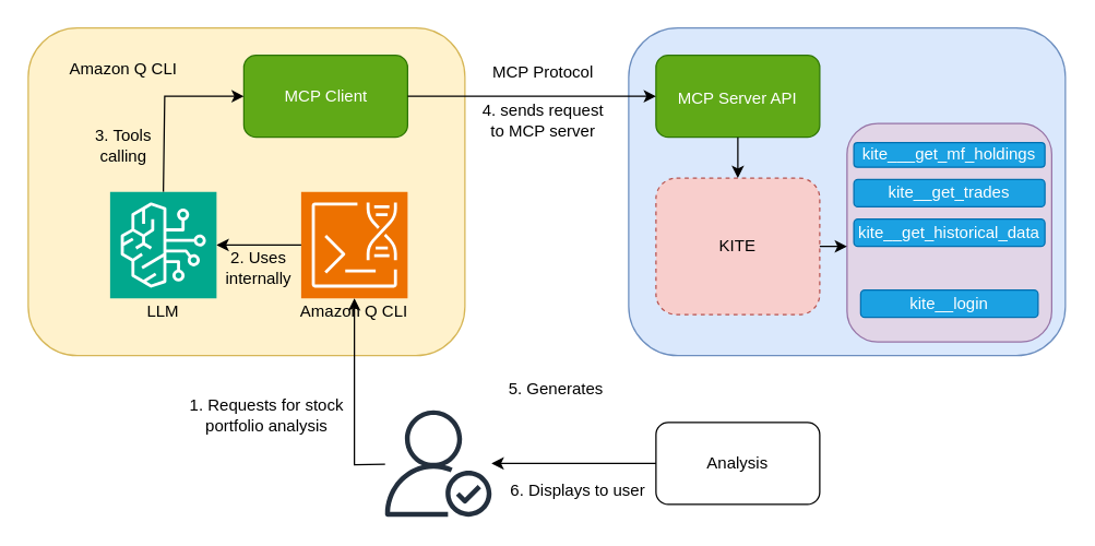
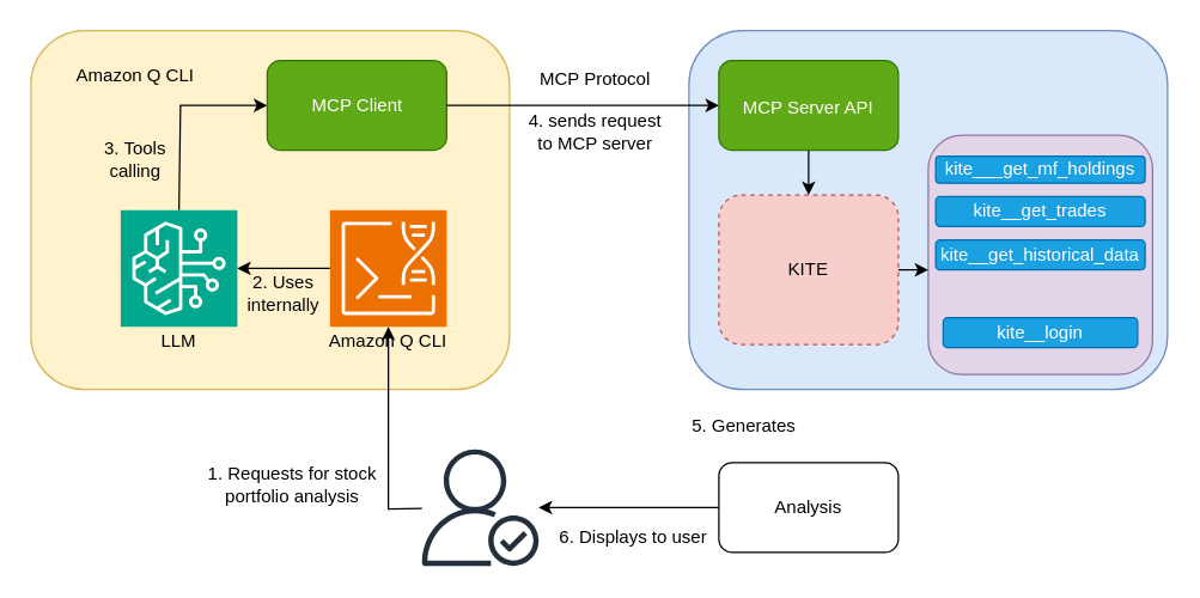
  <mxCell id="0" />
  <mxCell id="1" parent="0" />
  <mxCell id="2" value="" style="rounded=1;whiteSpace=wrap;html=1;fillColor=#fff2cc;strokeColor=#d6b656;" vertex="1" parent="1"><mxGeometry x="20" y="20" width="320" height="240" as="geometry" /></mxCell>
  <mxCell id="3" value="" style="rounded=1;whiteSpace=wrap;html=1;fillColor=#dae8fc;strokeColor=#6c8ebf;" vertex="1" parent="1"><mxGeometry x="460" y="20" width="320" height="240" as="geometry" /></mxCell>
  <mxCell id="4" value="" style="sketch=0;outlineConnect=0;fontColor=#232F3E;gradientColor=none;fillColor=#232F3D;strokeColor=none;dashed=0;verticalLabelPosition=bottom;verticalAlign=top;align=center;html=1;fontSize=12;fontStyle=0;aspect=fixed;pointerEvents=1;shape=mxgraph.aws4.authenticated_user;" vertex="1" parent="1"><mxGeometry x="281.5" y="300" width="78" height="78" as="geometry" /></mxCell>
  <mxCell id="5" value="" style="sketch=0;points=[[0,0,0],[0.25,0,0],[0.5,0,0],[0.75,0,0],[1,0,0],[0,1,0],[0.25,1,0],[0.5,1,0],[0.75,1,0],[1,1,0],[0,0.25,0],[0,0.5,0],[0,0.75,0],[1,0.25,0],[1,0.5,0],[1,0.75,0]];outlineConnect=0;fontColor=#232F3E;fillColor=#ED7100;strokeColor=#ffffff;dashed=0;verticalLabelPosition=bottom;verticalAlign=top;align=center;html=1;fontSize=12;fontStyle=0;aspect=fixed;shape=mxgraph.aws4.resourceIcon;resIcon=mxgraph.aws4.genomics_cli;" vertex="1" parent="1"><mxGeometry x="220" y="140" width="78" height="78" as="geometry" /></mxCell>
  <mxCell id="6" value="" style="sketch=0;points=[[0,0,0],[0.25,0,0],[0.5,0,0],[0.75,0,0],[1,0,0],[0,1,0],[0.25,1,0],[0.5,1,0],[0.75,1,0],[1,1,0],[0,0.25,0],[0,0.5,0],[0,0.75,0],[1,0.25,0],[1,0.5,0],[1,0.75,0]];outlineConnect=0;fontColor=#232F3E;fillColor=#01A88D;strokeColor=#ffffff;dashed=0;verticalLabelPosition=bottom;verticalAlign=top;align=center;html=1;fontSize=12;fontStyle=0;aspect=fixed;shape=mxgraph.aws4.resourceIcon;resIcon=mxgraph.aws4.bedrock;" vertex="1" parent="1"><mxGeometry x="80" y="140" width="78" height="78" as="geometry" /></mxCell>
  <mxCell id="7" value="" style="rounded=1;whiteSpace=wrap;html=1;fillColor=#60a917;strokeColor=#2D7600;fontColor=#ffffff;" vertex="1" parent="1"><mxGeometry x="178" y="40" width="120" height="60" as="geometry" /></mxCell>
  <mxCell id="8" value="" style="rounded=1;whiteSpace=wrap;html=1;fillColor=#60a917;strokeColor=#2D7600;fontColor=#ffffff;" vertex="1" parent="1"><mxGeometry x="480" y="40" width="120" height="60" as="geometry" /></mxCell>
  <mxCell id="9" value="KITE" style="rounded=1;whiteSpace=wrap;html=1;fillColor=#f8cecc;strokeColor=#b85450;dashed=1;" vertex="1" parent="1"><mxGeometry x="480" y="130" width="120" height="100" as="geometry" /></mxCell>
  <mxCell id="10" value="Amazon Q CLI" style="text;strokeColor=none;align=center;fillColor=none;html=1;verticalAlign=middle;whiteSpace=wrap;rounded=0;" vertex="1" parent="1"><mxGeometry x="40" y="40" width="100" height="20" as="geometry" /></mxCell>
  <mxCell id="11" value="Amazon Q CLI" style="text;strokeColor=none;align=center;fillColor=none;html=1;verticalAlign=middle;whiteSpace=wrap;rounded=0;" vertex="1" parent="1"><mxGeometry x="209" y="218" width="100" height="20" as="geometry" /></mxCell>
  <mxCell id="12" value="LLM" style="text;strokeColor=none;align=center;fillColor=none;html=1;verticalAlign=middle;whiteSpace=wrap;rounded=0;" vertex="1" parent="1"><mxGeometry x="69" y="218" width="100" height="20" as="geometry" /></mxCell>
  <mxCell id="13" value="" style="endArrow=classic;html=1;rounded=0;entryX=0.5;entryY=0;entryDx=0;entryDy=0;" edge="1" parent="1" source="4" target="11"><mxGeometry width="50" height="50" relative="1" as="geometry"><mxPoint x="240" y="380" as="sourcePoint" /><mxPoint x="430" y="170" as="targetPoint" /><Array as="points"><mxPoint x="259" y="340" /></Array></mxGeometry></mxCell>
  <mxCell id="14" value="" style="endArrow=classic;html=1;rounded=0;entryX=1;entryY=0.5;entryDx=0;entryDy=0;entryPerimeter=0;" edge="1" parent="1" source="5" target="6"><mxGeometry width="50" height="50" relative="1" as="geometry"><mxPoint x="380" y="220" as="sourcePoint" /><mxPoint x="430" y="170" as="targetPoint" /></mxGeometry></mxCell>
  <mxCell id="15" value="" style="endArrow=classic;html=1;rounded=0;exitX=0.5;exitY=0;exitDx=0;exitDy=0;exitPerimeter=0;entryX=0;entryY=0.5;entryDx=0;entryDy=0;" edge="1" parent="1" source="6" target="7"><mxGeometry width="50" height="50" relative="1" as="geometry"><mxPoint x="380" y="220" as="sourcePoint" /><mxPoint x="430" y="170" as="targetPoint" /><Array as="points"><mxPoint x="120" y="70" /></Array></mxGeometry></mxCell>
  <mxCell id="16" value="" style="endArrow=classic;html=1;rounded=0;exitX=1;exitY=0.5;exitDx=0;exitDy=0;" edge="1" parent="1" source="7" target="8"><mxGeometry width="50" height="50" relative="1" as="geometry"><mxPoint x="380" y="220" as="sourcePoint" /><mxPoint x="430" y="170" as="targetPoint" /></mxGeometry></mxCell>
  <mxCell id="17" value="" style="endArrow=classic;html=1;rounded=0;exitX=0.5;exitY=1;exitDx=0;exitDy=0;entryX=0.5;entryY=0;entryDx=0;entryDy=0;" edge="1" parent="1" source="8" target="9"><mxGeometry width="50" height="50" relative="1" as="geometry"><mxPoint x="380" y="220" as="sourcePoint" /><mxPoint x="430" y="170" as="targetPoint" /></mxGeometry></mxCell>
  <mxCell id="18" value="Analysis" style="rounded=1;whiteSpace=wrap;html=1;" vertex="1" parent="1"><mxGeometry x="480" y="309" width="120" height="60" as="geometry" /></mxCell>
  <mxCell id="19" value="" style="endArrow=classic;html=1;rounded=0;exitX=0;exitY=0.5;exitDx=0;exitDy=0;" edge="1" parent="1" source="18" target="4"><mxGeometry width="50" height="50" relative="1" as="geometry"><mxPoint x="470" y="340" as="sourcePoint" /><mxPoint x="430" y="170" as="targetPoint" /></mxGeometry></mxCell>
- <mxCell id="20" value="1. Requests for stock portfolio analysis" style="text;html=1;align=center;verticalAlign=middle;whiteSpace=wrap;rounded=0;" vertex="1" parent="1"><mxGeometry x="130" y="289" width="130" height="30" as="geometry" /></mxCell>
+ <mxCell id="20" value="1. Requests for stock portfolio analysis" style="text;html=1;align=center;verticalAlign=middle;whiteSpace=wrap;rounded=0;" vertex="1" parent="1"><mxGeometry x="130" y="309" width="130" height="30" as="geometry" /></mxCell>
  <mxCell id="21" value="2. Uses internally" style="text;html=1;align=center;verticalAlign=middle;whiteSpace=wrap;rounded=0;" vertex="1" parent="1"><mxGeometry x="158" y="180" width="62" height="32" as="geometry" /></mxCell>
  <mxCell id="22" value="3. Tools calling" style="text;html=1;align=center;verticalAlign=middle;whiteSpace=wrap;rounded=0;" vertex="1" parent="1"><mxGeometry x="59" y="90" width="62" height="32" as="geometry" /></mxCell>
  <mxCell id="23" value="&lt;span style=&quot;color: rgb(255, 255, 255);&quot;&gt;MCP Client&lt;br&gt;&lt;/span&gt;" style="text;html=1;align=center;verticalAlign=middle;whiteSpace=wrap;rounded=0;" vertex="1" parent="1"><mxGeometry x="196.5" y="57" width="83" height="26" as="geometry" /></mxCell>
  <mxCell id="24" value="&lt;span style=&quot;color: rgb(255, 255, 255);&quot;&gt;MCP Server API&lt;br&gt;&lt;/span&gt;" style="text;html=1;align=center;verticalAlign=middle;whiteSpace=wrap;rounded=0;" vertex="1" parent="1"><mxGeometry x="489.25" y="60" width="101.5" height="23" as="geometry" /></mxCell>
  <mxCell id="25" value="MCP Protocol" style="text;html=1;align=center;verticalAlign=middle;whiteSpace=wrap;rounded=0;" vertex="1" parent="1"><mxGeometry x="350" y="40" width="95" height="25" as="geometry" /></mxCell>
  <mxCell id="26" value="4. sends request to MCP server" style="text;html=1;align=center;verticalAlign=middle;whiteSpace=wrap;rounded=0;" vertex="1" parent="1"><mxGeometry x="350" y="75" width="95" height="25" as="geometry" /></mxCell>
  <mxCell id="27" value="" style="rounded=1;whiteSpace=wrap;html=1;fillColor=#e1d5e7;strokeColor=#9673a6;" vertex="1" parent="1"><mxGeometry x="620" y="90" width="150" height="160" as="geometry" /></mxCell>
  <mxCell id="28" value="kite___get_mf_holdings " style="rounded=1;whiteSpace=wrap;html=1;fillColor=#1ba1e2;fontColor=#ffffff;strokeColor=#006EAF;" vertex="1" parent="1"><mxGeometry x="625" y="104" width="140" height="18" as="geometry" /></mxCell>
  <mxCell id="29" value="kite__get_trades" style="rounded=1;whiteSpace=wrap;html=1;fillColor=#1ba1e2;fontColor=#ffffff;strokeColor=#006EAF;" vertex="1" parent="1"><mxGeometry x="625" y="131" width="140" height="20" as="geometry" /></mxCell>
  <mxCell id="30" value="kite__get_historical_data" style="rounded=1;whiteSpace=wrap;html=1;fillColor=#1ba1e2;fontColor=#ffffff;strokeColor=#006EAF;" vertex="1" parent="1"><mxGeometry x="625" y="160" width="140" height="20" as="geometry" /></mxCell>
  <mxCell id="31" value="kite__login" style="rounded=1;whiteSpace=wrap;html=1;fillColor=#1ba1e2;fontColor=#ffffff;strokeColor=#006EAF;" vertex="1" parent="1"><mxGeometry x="630" y="212" width="130" height="20" as="geometry" /></mxCell>
  <mxCell id="32" value="" style="endArrow=classic;html=1;rounded=0;exitX=1;exitY=0.5;exitDx=0;exitDy=0;" edge="1" parent="1" source="9"><mxGeometry width="50" height="50" relative="1" as="geometry"><mxPoint x="390" y="220" as="sourcePoint" /><mxPoint x="620" y="180" as="targetPoint" /></mxGeometry></mxCell>
- <mxCell id="33" value="5. Generates" style="text;html=1;align=center;verticalAlign=middle;whiteSpace=wrap;rounded=0;" vertex="1" parent="1"><mxGeometry x="367" y="270" width="80" height="30" as="geometry" /></mxCell>
+ <mxCell id="33" value="5. Generates" style="text;html=1;align=center;verticalAlign=middle;whiteSpace=wrap;rounded=0;" vertex="1" parent="1"><mxGeometry x="457" y="270" width="80" height="30" as="geometry" /></mxCell>
  <mxCell id="34" value="6. Displays to user" style="text;html=1;align=center;verticalAlign=middle;whiteSpace=wrap;rounded=0;" vertex="1" parent="1"><mxGeometry x="371" y="347" width="104" height="23" as="geometry" /></mxCell>
